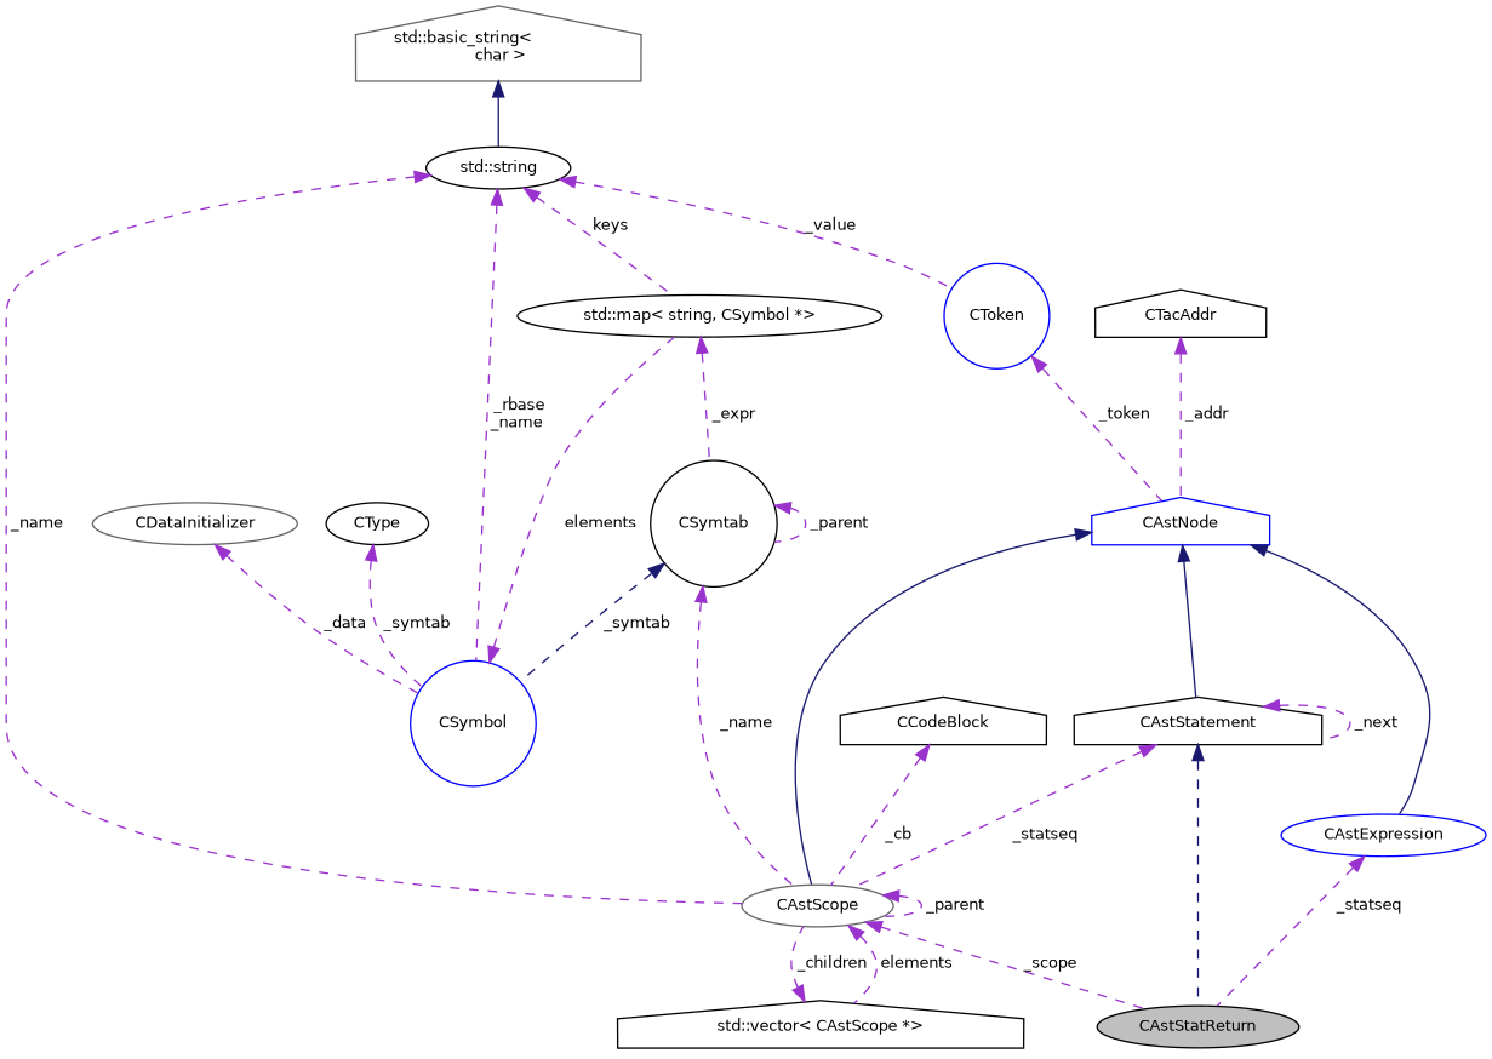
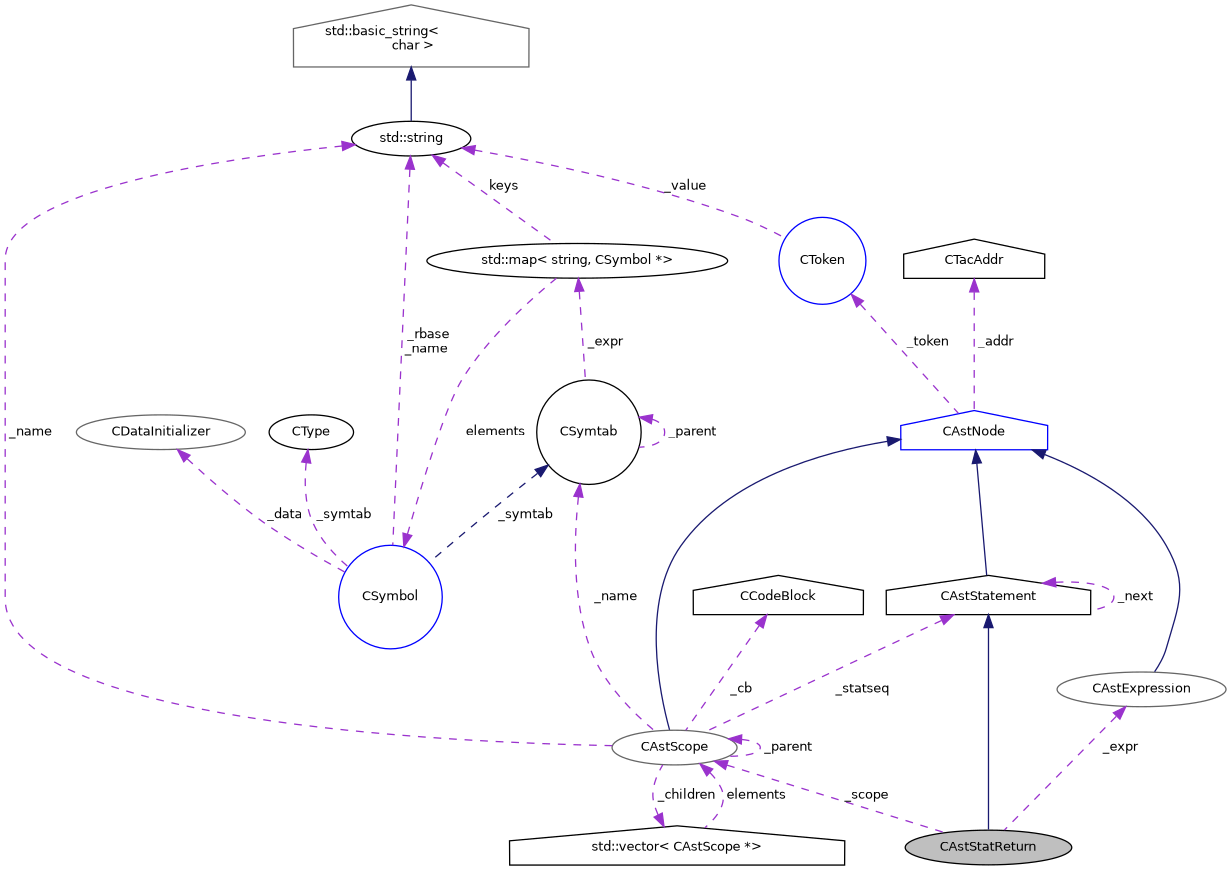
  digraph {
    node [color=black fillcolor=white fontname=Helvetica fontsize=10 shape=ellipse style=filled]
    edge [color=darkorchid3 dir=back fontname=Helvetica fontsize=10 labelfontname=Helvetica labelfontsize=10 style=dashed]
    n1 [fillcolor=grey75 fontcolor=black height=0.2 label=CAstStatReturn width=0.4]
    n2 [height=0.2 label=CAstStatement shape=house width=0.4]
    n3 [color=gray40 height=0.2 label=CAstScope width=0.4]
    n4 [height=0.2 label="std::vector\< CAstScope *\>" shape=house width=0.4]
    n5 [color=blue height=0.2 label=CAstNode shape=house width=0.4]
-   n6 [color=blue height=0.2 label=CAstExpression width=0.4]
+   n6 [color=gray40 height=0.2 label=CAstExpression width=0.4]
    n7 [color=blue height=0.2 label=CToken shape=circle width=0.4]
    n8 [height=0.2 label="std::string" width=0.4]
    n9 [height=0.2 label="std::map\< string, CSymbol *\>" width=0.4]
    n10 [color=blue height=0.2 label=CSymbol shape=circle width=0.4]
    n11 [height=0.2 label=CSymtab shape=circle width=0.4]
    n12 [color=gray40 height=0.2 label="std::basic_string\<\l char \>" shape=house width=0.4]
    n13 [height=0.2 label=CTacAddr shape=house width=0.4]
    n14 [height=0.2 label=CType width=0.4]
    n15 [color=gray40 height=0.2 label=CDataInitializer width=0.4]
    n16 [height=0.2 label=CCodeBlock shape=house width=0.4]
-   n2 -> n1 [color=midnightblue]
+   n2 -> n1 [color=midnightblue style=solid]
    n2 -> n2 [label=" _next"]
    n2 -> n3 [label=" _statseq"]
    n3 -> n1 [label=" _scope"]
    n3 -> n3 [label=" _parent"]
    n3 -> n4 [label=" elements"]
    n4 -> n3 [label=" _children"]
    n5 -> n2 [color=midnightblue style=solid]
    n5 -> n3 [color=midnightblue style=solid]
    n5 -> n6 [color=midnightblue style=solid]
-   n6 -> n1 [label=" _statseq"]
+   n6 -> n1 [label=" _expr"]
    n7 -> n5 [label=" _token"]
    n8 -> n3 [label=" _name"]
    n8 -> n7 [label=" _value"]
    n8 -> n9 [label=" keys"]
    n8 -> n10 [label=" _rbase\n_name"]
    n9 -> n11 [label=" _expr"]
    n10 -> n9 [label=" elements"]
    n11 -> n3 [label=" _name"]
    n11 -> n10 [color=midnightblue label=" _symtab"]
    n11 -> n11 [label=" _parent"]
    n12 -> n8 [color=midnightblue style=solid]
    n13 -> n5 [label=" _addr"]
    n14 -> n10 [label=" _symtab"]
    n15 -> n10 [label=" _data"]
    n16 -> n3 [label=" _cb"]
  }
